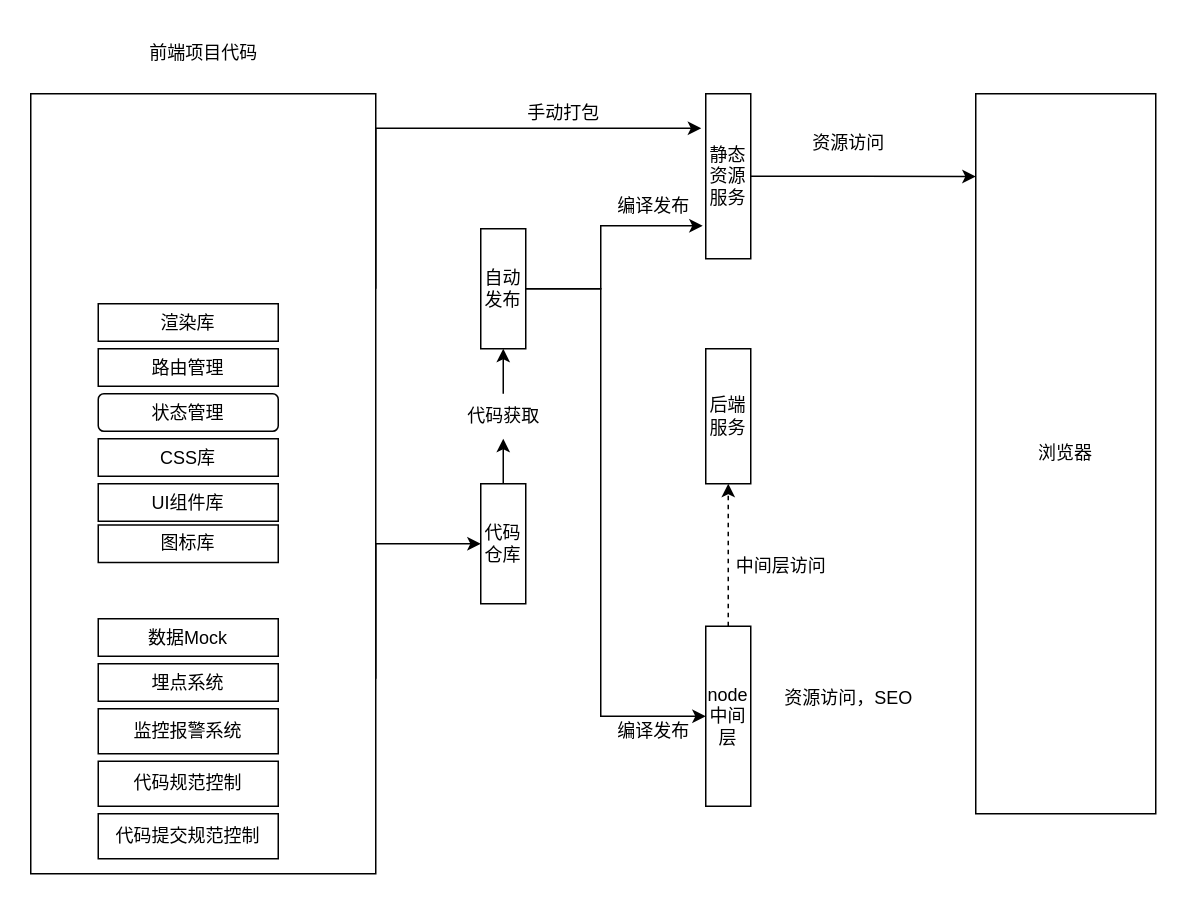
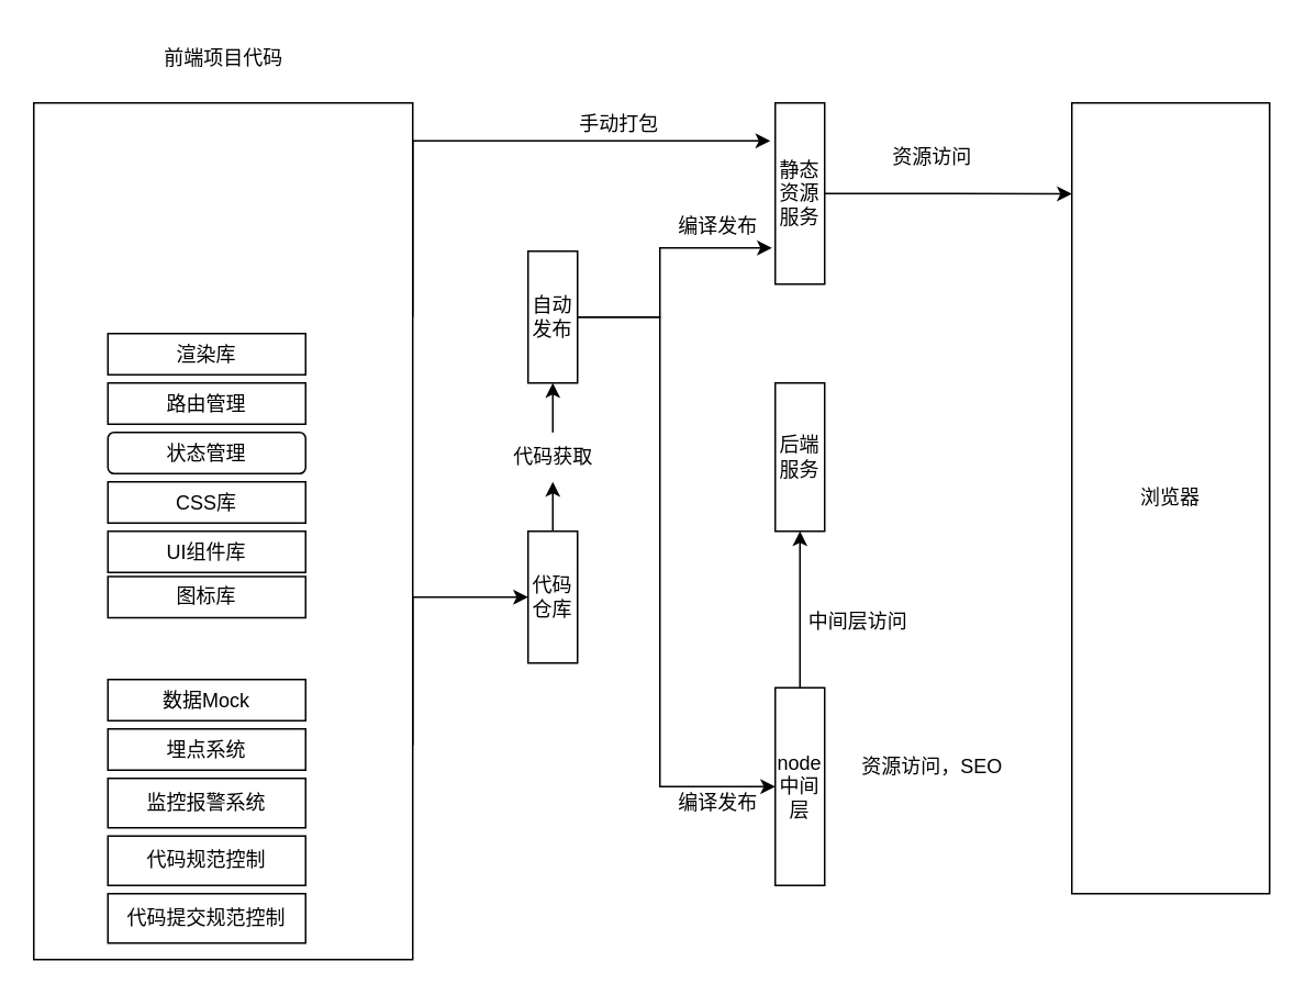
  <mxCell id="0" />
  <mxCell id="1" parent="0" />
  <mxCell id="2" style="edgeStyle=orthogonalEdgeStyle;rounded=0;orthogonalLoop=1;jettySize=auto;html=1;exitX=1;exitY=0.5;exitDx=0;exitDy=0;entryX=0;entryY=0.115;entryDx=0;entryDy=0;entryPerimeter=0;" edge="1" parent="1" source="3" target="16"><mxGeometry relative="1" as="geometry" /></mxCell>
  <mxCell id="3" value="静态资源服务" style="rounded=0;whiteSpace=wrap;html=1;" vertex="1" parent="1"><mxGeometry x="470" y="62" width="30" height="110" as="geometry" /></mxCell>
  <mxCell id="4" value="后端服务" style="rounded=0;whiteSpace=wrap;html=1;" vertex="1" parent="1"><mxGeometry x="470" y="232" width="30" height="90" as="geometry" /></mxCell>
- <mxCell id="5" style="edgeStyle=orthogonalEdgeStyle;rounded=0;orthogonalLoop=1;jettySize=auto;html=1;exitX=0.5;exitY=0;exitDx=0;exitDy=0;dashed=1;" edge="1" parent="1" source="6" target="4"><mxGeometry relative="1" as="geometry" /></mxCell>
+ <mxCell id="5" style="edgeStyle=orthogonalEdgeStyle;rounded=0;orthogonalLoop=1;jettySize=auto;html=1;exitX=0.5;exitY=0;exitDx=0;exitDy=0;" edge="1" parent="1" source="6" target="4"><mxGeometry relative="1" as="geometry" /></mxCell>
  <mxCell id="6" value="node中间层" style="rounded=0;whiteSpace=wrap;html=1;" vertex="1" parent="1"><mxGeometry x="470" y="417" width="30" height="120" as="geometry" /></mxCell>
  <mxCell id="7" value="中间层访问" style="text;html=1;align=center;verticalAlign=middle;resizable=0;points=[];autosize=1;strokeColor=none;fillColor=none;" vertex="1" parent="1"><mxGeometry x="480" y="362" width="80" height="30" as="geometry" /></mxCell>
  <mxCell id="8" style="edgeStyle=orthogonalEdgeStyle;rounded=0;orthogonalLoop=1;jettySize=auto;html=1;exitX=0.5;exitY=0;exitDx=0;exitDy=0;entryX=0.5;entryY=1;entryDx=0;entryDy=0;" edge="1" parent="1" source="22" target="12"><mxGeometry relative="1" as="geometry" /></mxCell>
  <mxCell id="9" value="代码仓库" style="rounded=0;whiteSpace=wrap;html=1;" vertex="1" parent="1"><mxGeometry x="320" y="322" width="30" height="80" as="geometry" /></mxCell>
  <mxCell id="10" style="edgeStyle=orthogonalEdgeStyle;rounded=0;orthogonalLoop=1;jettySize=auto;html=1;exitX=1;exitY=0.5;exitDx=0;exitDy=0;entryX=0;entryY=0.5;entryDx=0;entryDy=0;" edge="1" parent="1" source="12" target="6"><mxGeometry relative="1" as="geometry"><Array as="points"><mxPoint x="400" y="192" /><mxPoint x="400" y="477" /></Array></mxGeometry></mxCell>
  <mxCell id="11" style="edgeStyle=orthogonalEdgeStyle;rounded=0;orthogonalLoop=1;jettySize=auto;html=1;exitX=1;exitY=0.5;exitDx=0;exitDy=0;entryX=0.971;entryY=0.933;entryDx=0;entryDy=0;entryPerimeter=0;" edge="1" parent="1" source="12" target="19"><mxGeometry relative="1" as="geometry"><Array as="points"><mxPoint x="400" y="192" /><mxPoint x="400" y="150" /></Array></mxGeometry></mxCell>
  <mxCell id="12" value="自动发布" style="rounded=0;whiteSpace=wrap;html=1;" vertex="1" parent="1"><mxGeometry x="320" y="152" width="30" height="80" as="geometry" /></mxCell>
  <mxCell id="13" style="edgeStyle=orthogonalEdgeStyle;rounded=0;orthogonalLoop=1;jettySize=auto;html=1;exitX=1;exitY=0.75;exitDx=0;exitDy=0;entryX=0;entryY=0.5;entryDx=0;entryDy=0;" edge="1" parent="1" source="15" target="9"><mxGeometry relative="1" as="geometry"><Array as="points"><mxPoint x="250" y="362" /></Array></mxGeometry></mxCell>
  <mxCell id="14" style="edgeStyle=orthogonalEdgeStyle;rounded=0;orthogonalLoop=1;jettySize=auto;html=1;exitX=1;exitY=0.25;exitDx=0;exitDy=0;" edge="1" parent="1" source="15"><mxGeometry relative="1" as="geometry"><mxPoint x="467" y="85" as="targetPoint" /><Array as="points"><mxPoint x="250" y="85" /></Array></mxGeometry></mxCell>
  <mxCell id="15" value="" style="rounded=0;whiteSpace=wrap;html=1;" vertex="1" parent="1"><mxGeometry x="20" y="62" width="230" height="520" as="geometry" /></mxCell>
  <mxCell id="16" value="浏览器" style="rounded=0;whiteSpace=wrap;html=1;" vertex="1" parent="1"><mxGeometry x="650" y="62" width="120" height="480" as="geometry" /></mxCell>
  <mxCell id="17" value="资源访问" style="text;html=1;align=center;verticalAlign=middle;resizable=0;points=[];autosize=1;strokeColor=none;fillColor=none;" vertex="1" parent="1"><mxGeometry x="530" y="80" width="70" height="30" as="geometry" /></mxCell>
  <mxCell id="18" value="资源访问，SEO" style="text;html=1;align=center;verticalAlign=middle;resizable=0;points=[];autosize=1;strokeColor=none;fillColor=none;" vertex="1" parent="1"><mxGeometry x="510" y="450" width="110" height="30" as="geometry" /></mxCell>
  <mxCell id="19" value="编译发布" style="text;html=1;align=center;verticalAlign=middle;resizable=0;points=[];autosize=1;strokeColor=none;fillColor=none;" vertex="1" parent="1"><mxGeometry x="400" y="122" width="70" height="30" as="geometry" /></mxCell>
  <mxCell id="20" value="前端项目代码" style="text;html=1;align=center;verticalAlign=middle;resizable=0;points=[];autosize=1;strokeColor=none;fillColor=none;" vertex="1" parent="1"><mxGeometry x="85" y="20" width="100" height="30" as="geometry" /></mxCell>
  <mxCell id="21" value="" style="edgeStyle=orthogonalEdgeStyle;rounded=0;orthogonalLoop=1;jettySize=auto;html=1;exitX=0.5;exitY=0;exitDx=0;exitDy=0;entryX=0.5;entryY=1;entryDx=0;entryDy=0;" edge="1" parent="1" source="9" target="22"><mxGeometry relative="1" as="geometry"><mxPoint x="335" y="322" as="sourcePoint" /><mxPoint x="335" y="232" as="targetPoint" /></mxGeometry></mxCell>
  <mxCell id="22" value="代码获取" style="text;html=1;align=center;verticalAlign=middle;resizable=0;points=[];autosize=1;strokeColor=none;fillColor=none;" vertex="1" parent="1"><mxGeometry x="300" y="262" width="70" height="30" as="geometry" /></mxCell>
  <mxCell id="23" value="编译发布" style="text;html=1;align=center;verticalAlign=middle;resizable=0;points=[];autosize=1;strokeColor=none;fillColor=none;" vertex="1" parent="1"><mxGeometry x="400" y="472" width="70" height="30" as="geometry" /></mxCell>
  <mxCell id="24" value="埋点系统" style="rounded=0;whiteSpace=wrap;html=1;" vertex="1" parent="1"><mxGeometry x="65" y="442" width="120" height="25" as="geometry" /></mxCell>
  <mxCell id="25" value="监控报警系统" style="whiteSpace=wrap;html=1;" vertex="1" parent="1"><mxGeometry x="65" y="472" width="120" height="30" as="geometry" /></mxCell>
  <mxCell id="26" value="代码规范控制" style="whiteSpace=wrap;html=1;" vertex="1" parent="1"><mxGeometry x="65" y="507" width="120" height="30" as="geometry" /></mxCell>
  <mxCell id="27" value="代码提交规范控制" style="whiteSpace=wrap;html=1;" vertex="1" parent="1"><mxGeometry x="65" y="542" width="120" height="30" as="geometry" /></mxCell>
  <mxCell id="28" value="数据Mock" style="rounded=0;whiteSpace=wrap;html=1;" vertex="1" parent="1"><mxGeometry x="65" y="412" width="120" height="25" as="geometry" /></mxCell>
  <mxCell id="29" value="图标库" style="rounded=0;whiteSpace=wrap;html=1;" vertex="1" parent="1"><mxGeometry x="65" y="349.5" width="120" height="25" as="geometry" /></mxCell>
  <mxCell id="30" value="UI组件库" style="rounded=0;whiteSpace=wrap;html=1;" vertex="1" parent="1"><mxGeometry x="65" y="322" width="120" height="25" as="geometry" /></mxCell>
  <mxCell id="31" value="CSS库" style="rounded=0;whiteSpace=wrap;html=1;" vertex="1" parent="1"><mxGeometry x="65" y="292" width="120" height="25" as="geometry" /></mxCell>
  <mxCell id="32" value="状态管理" style="whiteSpace=wrap;html=1;rounded=1;" vertex="1" parent="1"><mxGeometry x="65" y="262" width="120" height="25" as="geometry" /></mxCell>
  <mxCell id="33" value="路由管理" style="rounded=0;whiteSpace=wrap;html=1;" vertex="1" parent="1"><mxGeometry x="65" y="232" width="120" height="25" as="geometry" /></mxCell>
  <mxCell id="34" value="渲染库" style="rounded=0;whiteSpace=wrap;html=1;" vertex="1" parent="1"><mxGeometry x="65" y="202" width="120" height="25" as="geometry" /></mxCell>
  <mxCell id="35" value="手动打包" style="text;html=1;align=center;verticalAlign=middle;resizable=0;points=[];autosize=1;strokeColor=none;fillColor=none;" vertex="1" parent="1"><mxGeometry x="340" y="60" width="70" height="30" as="geometry" /></mxCell>
